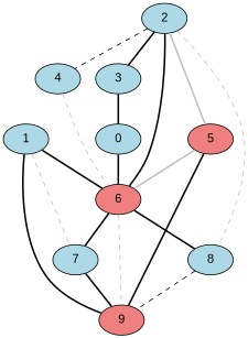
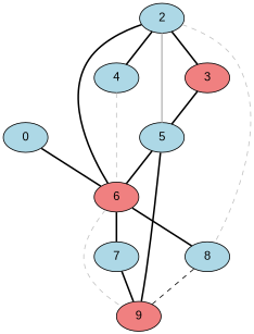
  graph {
    node [fillcolor=lightblue fontname=Arial style=filled]
    edge [color=black style=bold]
    6 [fillcolor=lightcoral]
    0
    7
    9 [fillcolor=lightcoral]
    8
-   1
    2
-   3
+   3 [fillcolor=lightcoral]
    4
-   5 [fillcolor=lightcoral]
+   5
    6 -- 7
    6 -- 9 [color=gray style=dashed]
    6 -- 8
    0 -- 6
    7 -- 9
    8 -- 9 [style=dashed]
-   1 -- 6
-   1 -- 7 [color=gray style=dashed]
-   1 -- 9
    2 -- 6
    2 -- 8 [color=gray style=dashed]
    2 -- 3
-   2 -- 4 [style=dashed]
+   2 -- 4
    2 -- 5 [color=gray]
-   3 -- 0
+   3 -- 5
    4 -- 6 [color=gray style=dashed]
-   5 -- 6 [color=gray]
+   5 -- 6
    5 -- 9
  }
